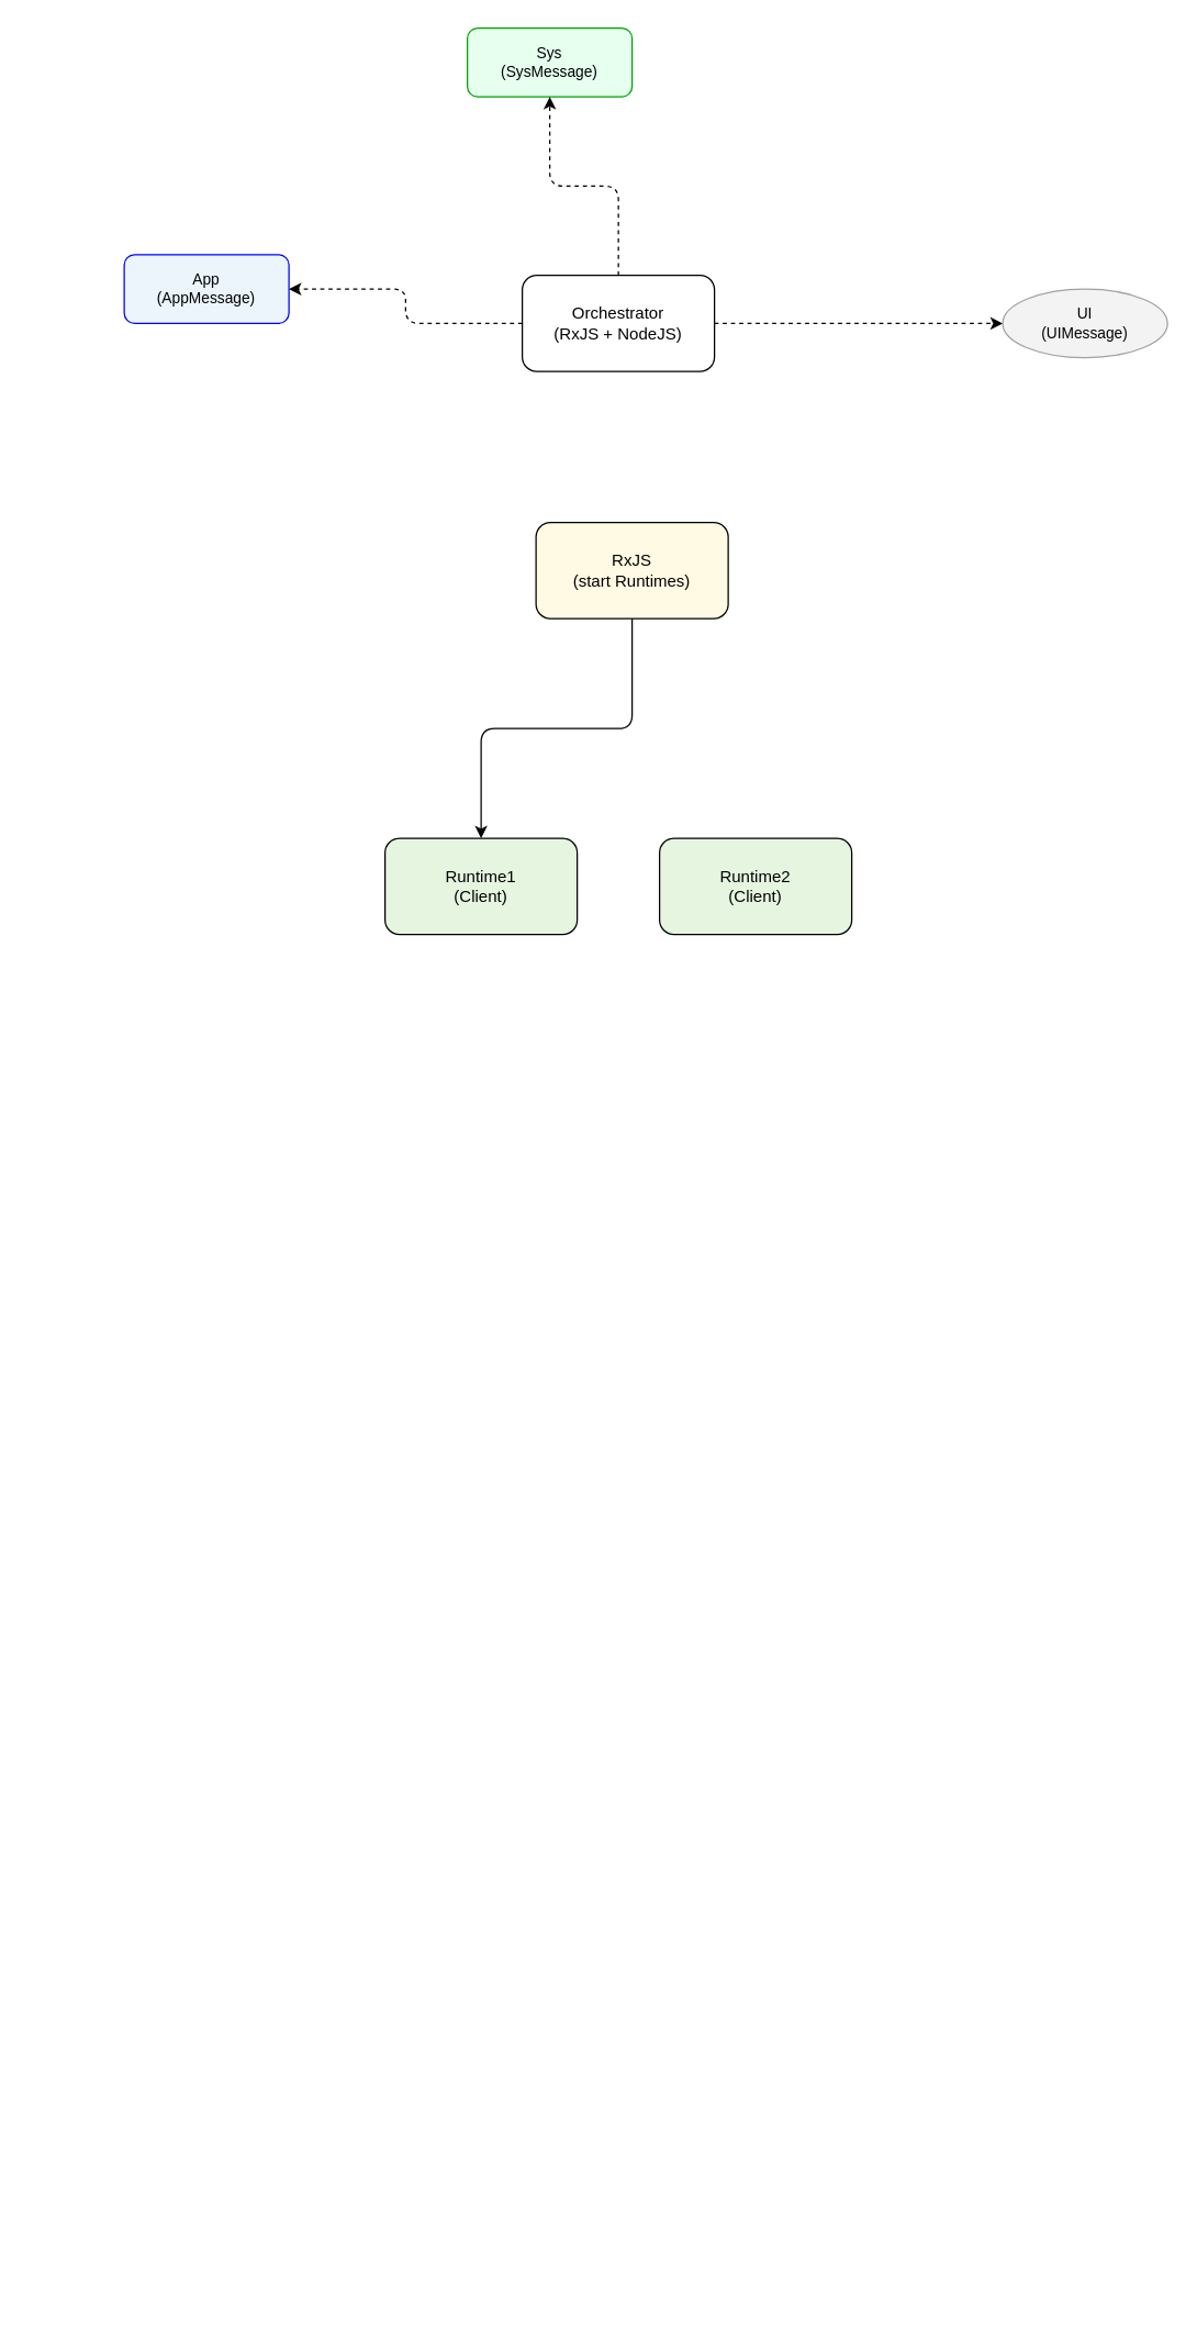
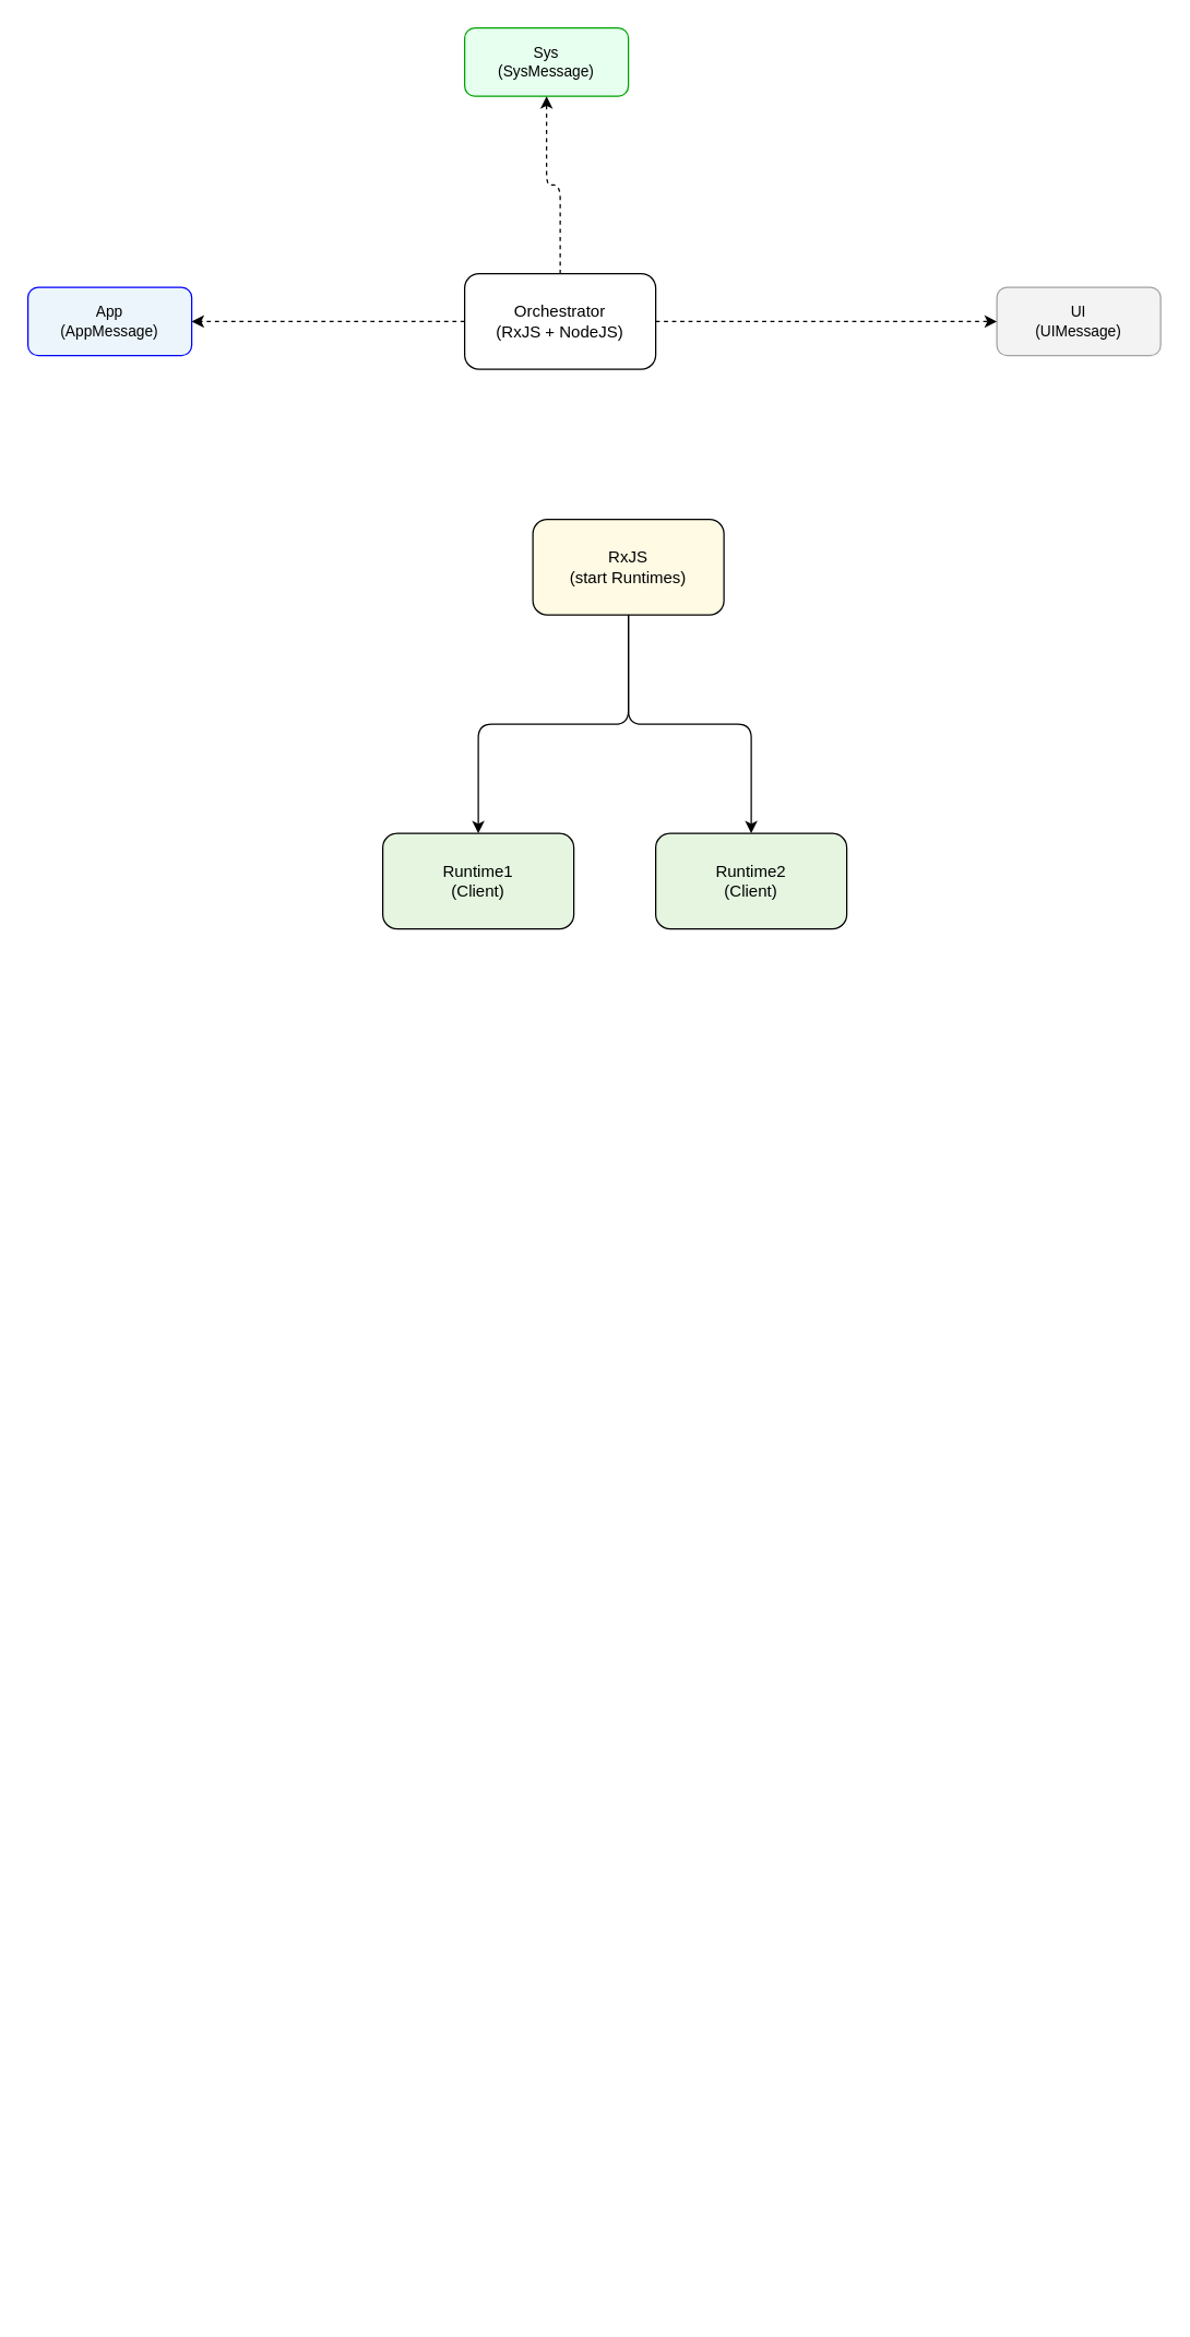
  <mxCell id="0" />
  <mxCell id="1" parent="0" />
  <mxCell id="2" value="&#10;  &#10;    &#10;      &#10;        &#10;        &#10;&#10;        &#10;        &#10;          &#10;        &#10;&#10;        &#10;        &#10;          &#10;        &#10;&#10;        &#10;          &#10;        &#10;&#10;        &#10;          &#10;        &#10;&#10;        &#10;        &#10;          &#10;        &#10;&#10;        &#10;        &#10;          &#10;        &#10;&#10;        &#10;          &#10;        &#10;&#10;        &#10;        &#10;        &#10;          &#10;            &#10;          &#10;        &#10;&#10;        &#10;          &#10;            &#10;          &#10;        &#10;&#10;        &#10;          &#10;            &#10;          &#10;        &#10;&#10;        &#10;        &#10;          &#10;            &#10;          &#10;        &#10;&#10;        &#10;          &#10;            &#10;          &#10;        &#10;&#10;        &#10;        &#10;        &#10;          &#10;            &#10;          &#10;        &#10;&#10;        &#10;        &#10;          &#10;            &#10;          &#10;        &#10;&#10;        &#10;        &#10;          &#10;            &#10;          &#10;        &#10;      &#10;    &#10;  &#10;" style="text;whiteSpace=wrap;html=1;" vertex="1" parent="1"><mxGeometry x="300" y="280" width="30" height="1410" as="geometry" /></mxCell>
- <mxCell id="3" value="Orchestrator&lt;br&gt;(RxJS + NodeJS)" style="rounded=1;whiteSpace=wrap;html=1;fontSize=12;fontColor=#000000;strokeColor=#000000;fillColor=#FFFFFF;" vertex="1" parent="1"><mxGeometry x="380" y="200" width="140" height="70" as="geometry" /></mxCell>
- <mxCell id="4" value="App&lt;br&gt;(AppMessage)" style="rounded=1;whiteSpace=wrap;html=1;fontSize=11;fontColor=#000000;strokeColor=#0000FF;fillColor=#EBF5FB;" vertex="1" parent="1"><mxGeometry x="90" y="185" width="120" height="50" as="geometry" /></mxCell>
+ <mxCell id="3" value="Orchestrator&lt;br&gt;(RxJS + NodeJS)" style="rounded=1;whiteSpace=wrap;html=1;fontSize=12;fontColor=#000000;strokeColor=#000000;fillColor=#FFFFFF;" vertex="1" parent="1"><mxGeometry x="340" y="200" width="140" height="70" as="geometry" /></mxCell>
+ <mxCell id="4" value="App&lt;br&gt;(AppMessage)" style="rounded=1;whiteSpace=wrap;html=1;fontSize=11;fontColor=#000000;strokeColor=#0000FF;fillColor=#EBF5FB;" vertex="1" parent="1"><mxGeometry x="20" y="210" width="120" height="50" as="geometry" /></mxCell>
  <mxCell id="5" value="Sys&lt;br&gt;(SysMessage)" style="rounded=1;whiteSpace=wrap;html=1;fontSize=11;fontColor=#000000;strokeColor=#00A200;fillColor=#E6FFEF;" vertex="1" parent="1"><mxGeometry x="340" y="20" width="120" height="50" as="geometry" /></mxCell>
- <mxCell id="6" value="UI&lt;br&gt;(UIMessage)" style="ellipse;whiteSpace=wrap;html=1;fontSize=11;fontColor=#000000;strokeColor=#A2A2A2;fillColor=#F3F3F3;" vertex="1" parent="1"><mxGeometry x="730" y="210" width="120" height="50" as="geometry" /></mxCell>
+ <mxCell id="6" value="UI&lt;br&gt;(UIMessage)" style="rounded=1;whiteSpace=wrap;html=1;fontSize=11;fontColor=#000000;strokeColor=#A2A2A2;fillColor=#F3F3F3;" vertex="1" parent="1"><mxGeometry x="730" y="210" width="120" height="50" as="geometry" /></mxCell>
  <mxCell id="7" value="RxJS&lt;br&gt;(start Runtimes)" style="rounded=1;whiteSpace=wrap;html=1;fontSize=12;fontColor=#000000;strokeColor=#000000;fillColor=#FFFAE3;" vertex="1" parent="1"><mxGeometry x="390" y="380" width="140" height="70" as="geometry" /></mxCell>
  <mxCell id="8" value="Runtime1&lt;br&gt;(Client)" style="rounded=1;whiteSpace=wrap;html=1;fontSize=12;fontColor=#000000;strokeColor=#000000;fillColor=#E5F5E0;" vertex="1" parent="1"><mxGeometry x="280" y="610" width="140" height="70" as="geometry" /></mxCell>
  <mxCell id="9" value="Runtime2&lt;br&gt;(Client)" style="rounded=1;whiteSpace=wrap;html=1;fontSize=12;fontColor=#000000;strokeColor=#000000;fillColor=#E5F5E0;" vertex="1" parent="1"><mxGeometry x="480" y="610" width="140" height="70" as="geometry" /></mxCell>
  <mxCell id="10" style="edgeStyle=orthogonalEdgeStyle;elbow=horizontal;strokeColor=#000000;dashed=1;" edge="1" parent="1" source="3" target="4"><mxGeometry relative="1" as="geometry"><mxPoint x="220" y="270" as="targetPoint" /></mxGeometry></mxCell>
  <mxCell id="11" style="edgeStyle=orthogonalEdgeStyle;elbow=horizontal;strokeColor=#000000;dashed=1;" edge="1" parent="1" source="3" target="5"><mxGeometry relative="1" as="geometry"><mxPoint x="380" y="270" as="targetPoint" /></mxGeometry></mxCell>
  <mxCell id="12" style="edgeStyle=orthogonalEdgeStyle;elbow=horizontal;strokeColor=#000000;dashed=1;" edge="1" parent="1" source="3" target="6"><mxGeometry relative="1" as="geometry"><mxPoint x="540" y="270" as="targetPoint" /></mxGeometry></mxCell>
  <mxCell id="13" style="edgeStyle=orthogonalEdgeStyle;elbow=horizontal;strokeColor=#000000;" edge="1" parent="1" source="7" target="8"><mxGeometry relative="1" as="geometry"><mxPoint x="430" y="450" as="targetPoint" /></mxGeometry></mxCell>
+ <mxCell id="14" style="edgeStyle=orthogonalEdgeStyle;elbow=horizontal;strokeColor=#000000;" edge="1" parent="1" source="7" target="9"><mxGeometry relative="1" as="geometry"><mxPoint x="530" y="450" as="targetPoint" /></mxGeometry></mxCell>
